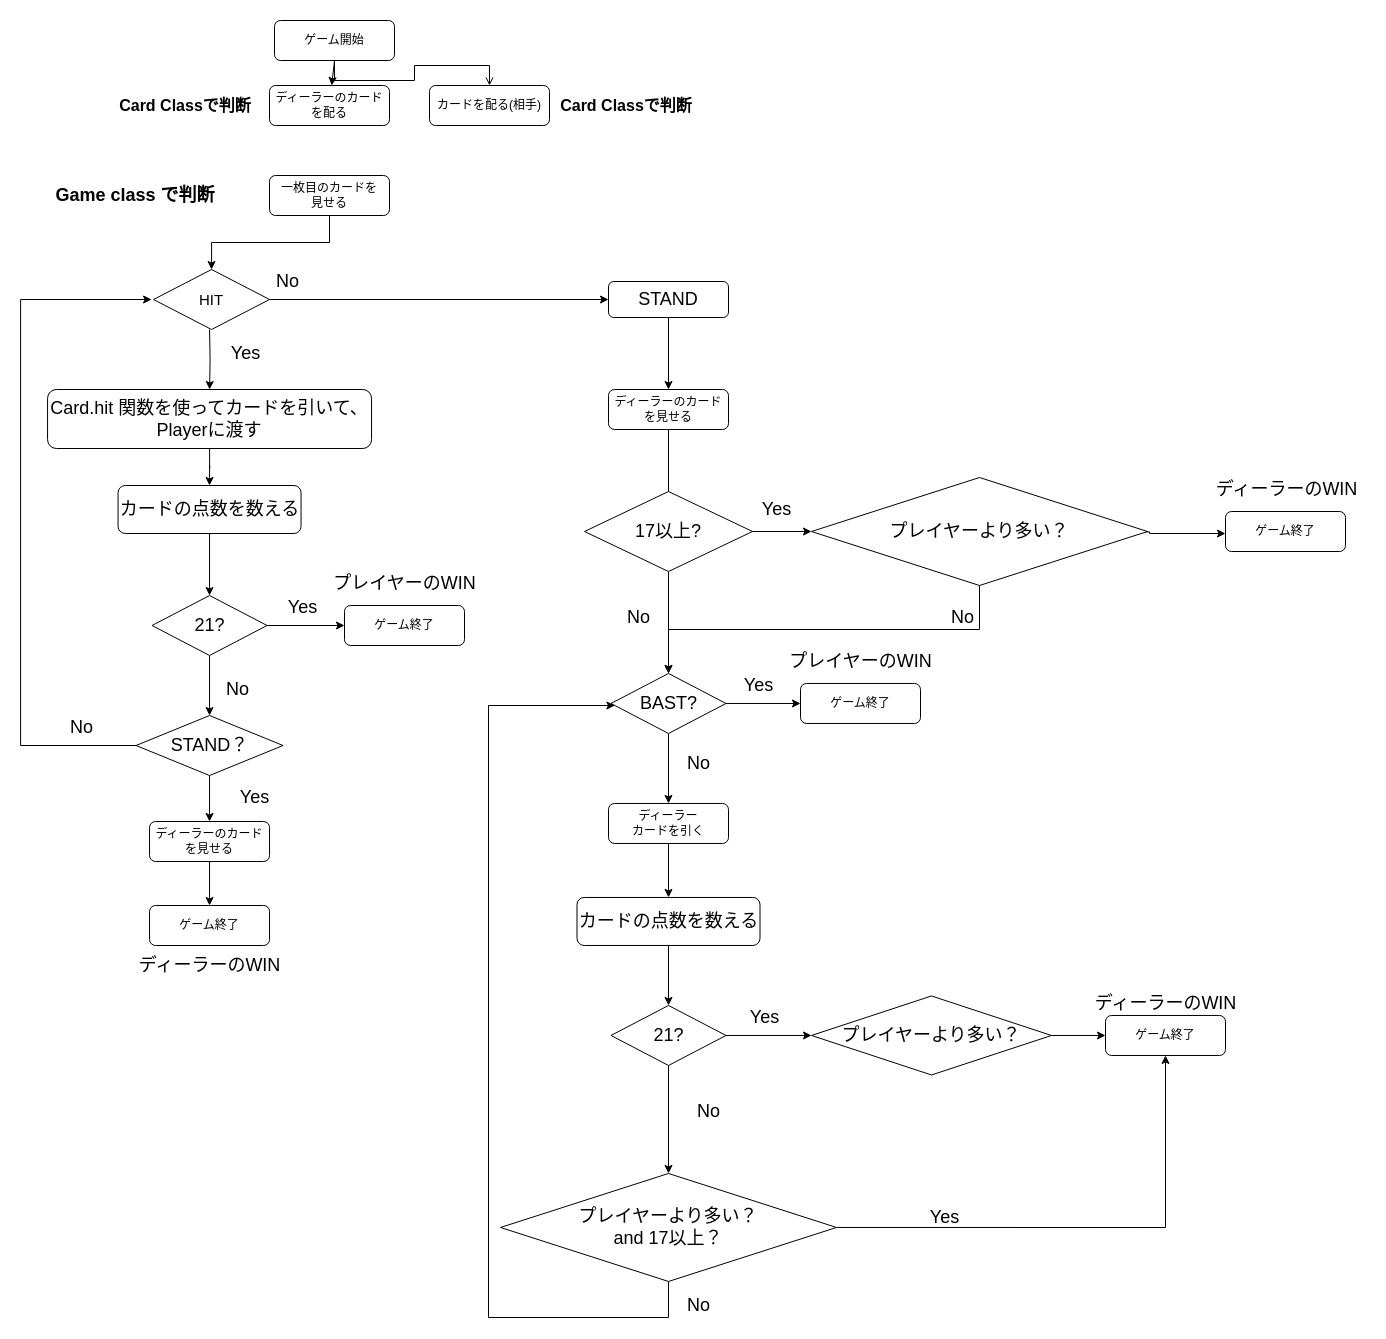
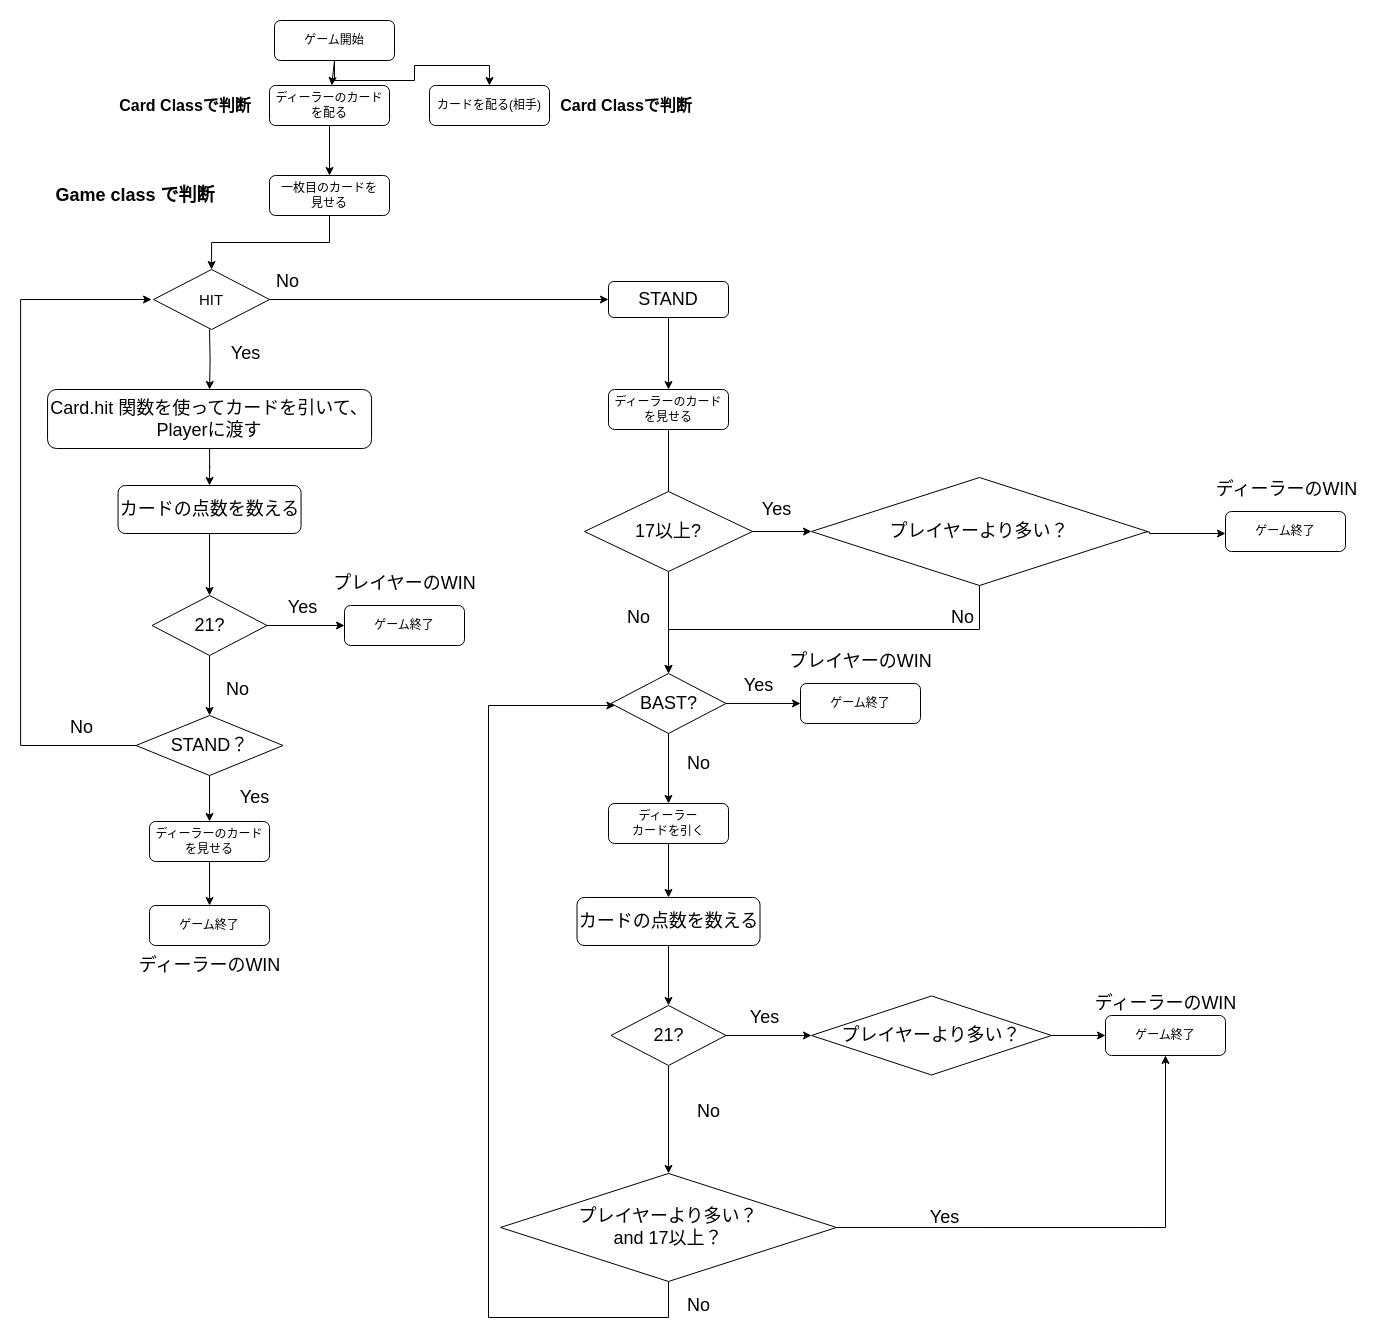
  <mxCell id="0" />
  <mxCell id="1" parent="0" />
- <mxCell id="2" style="edgeStyle=orthogonalEdgeStyle;rounded=0;orthogonalLoop=1;jettySize=auto;html=1;exitX=0.5;exitY=1;exitDx=0;exitDy=0;entryX=0.5;entryY=0;entryDx=0;entryDy=0;endArrow=open;" edge="1" parent="1" source="3" target="4"><mxGeometry relative="1" as="geometry" /></mxCell>
+ <mxCell id="2" style="edgeStyle=orthogonalEdgeStyle;rounded=0;orthogonalLoop=1;jettySize=auto;html=1;exitX=0.5;exitY=1;exitDx=0;exitDy=0;entryX=0.5;entryY=0;entryDx=0;entryDy=0;" edge="1" parent="1" source="3" target="4"><mxGeometry relative="1" as="geometry" /></mxCell>
  <mxCell id="3" value="ゲーム開始" style="rounded=1;whiteSpace=wrap;html=1;" vertex="1" parent="1"><mxGeometry x="274" y="20" width="120" height="40" as="geometry" /></mxCell>
  <mxCell id="4" value="カードを配る(相手)" style="rounded=1;whiteSpace=wrap;html=1;" vertex="1" parent="1"><mxGeometry x="429" y="85" width="120" height="40" as="geometry" /></mxCell>
  <mxCell id="5" value="&lt;b&gt;&lt;font style=&quot;font-size: 16px&quot;&gt;Card Classで判断&lt;/font&gt;&lt;/b&gt;" style="text;html=1;strokeColor=none;fillColor=none;align=center;verticalAlign=middle;whiteSpace=wrap;rounded=0;" vertex="1" parent="1"><mxGeometry x="559" y="88.5" width="134" height="33" as="geometry" /></mxCell>
  <mxCell id="6" value="ディーラーのカード&lt;br&gt;を配る" style="rounded=1;whiteSpace=wrap;html=1;" vertex="1" parent="1"><mxGeometry x="269" y="85" width="120" height="40" as="geometry" /></mxCell>
  <mxCell id="7" value="" style="endArrow=classic;html=1;exitX=0.5;exitY=1;exitDx=0;exitDy=0;" edge="1" parent="1" source="3" target="6"><mxGeometry width="50" height="50" relative="1" as="geometry"><mxPoint x="529" y="335" as="sourcePoint" /><mxPoint x="579" y="285" as="targetPoint" /></mxGeometry></mxCell>
  <mxCell id="8" value="&lt;b&gt;&lt;font style=&quot;font-size: 16px&quot;&gt;Card Classで判断&lt;/font&gt;&lt;/b&gt;" style="text;html=1;strokeColor=none;fillColor=none;align=center;verticalAlign=middle;whiteSpace=wrap;rounded=0;" vertex="1" parent="1"><mxGeometry x="110" y="88.5" width="150" height="33" as="geometry" /></mxCell>
  <mxCell id="9" style="edgeStyle=orthogonalEdgeStyle;rounded=0;orthogonalLoop=1;jettySize=auto;html=1;entryX=0.5;entryY=0;entryDx=0;entryDy=0;fontSize=18;" edge="1" parent="1" source="10" target="14"><mxGeometry relative="1" as="geometry" /></mxCell>
  <mxCell id="10" value="一枚目のカードを&lt;br&gt;見せる" style="rounded=1;whiteSpace=wrap;html=1;" vertex="1" parent="1"><mxGeometry x="269" y="175" width="120" height="40" as="geometry" /></mxCell>
+ <mxCell id="11" value="" style="endArrow=classic;html=1;exitX=0.5;exitY=1;exitDx=0;exitDy=0;entryX=0.5;entryY=0;entryDx=0;entryDy=0;" edge="1" parent="1" source="6" target="10"><mxGeometry width="50" height="50" relative="1" as="geometry"><mxPoint x="419" y="385" as="sourcePoint" /><mxPoint x="469" y="335" as="targetPoint" /></mxGeometry></mxCell>
  <mxCell id="12" value="&lt;b style=&quot;font-size: 18px;&quot;&gt;&lt;font style=&quot;font-size: 18px;&quot;&gt;Game class で判断&lt;/font&gt;&lt;/b&gt;" style="text;html=1;strokeColor=none;fillColor=none;align=center;verticalAlign=middle;whiteSpace=wrap;rounded=0;fontSize=18;" vertex="1" parent="1"><mxGeometry x="51" y="171.5" width="168" height="47" as="geometry" /></mxCell>
  <mxCell id="13" style="edgeStyle=orthogonalEdgeStyle;rounded=0;orthogonalLoop=1;jettySize=auto;html=1;fontSize=18;" edge="1" parent="1" target="21"><mxGeometry relative="1" as="geometry"><mxPoint x="209.06" y="413" as="targetPoint" /><mxPoint x="209.06" y="329" as="sourcePoint" /></mxGeometry></mxCell>
  <mxCell id="14" value="&lt;font style=&quot;font-size: 15px&quot;&gt;HIT&lt;/font&gt;" style="rhombus;whiteSpace=wrap;html=1;fontSize=18;" vertex="1" parent="1"><mxGeometry x="153.06" y="269" width="116" height="60" as="geometry" /></mxCell>
  <mxCell id="15" value="" style="endArrow=classic;html=1;fontSize=18;exitX=1;exitY=0.5;exitDx=0;exitDy=0;" edge="1" parent="1" source="14" target="18"><mxGeometry width="50" height="50" relative="1" as="geometry"><mxPoint x="285" y="199" as="sourcePoint" /><mxPoint x="453" y="299" as="targetPoint" /></mxGeometry></mxCell>
  <mxCell id="16" value="No&lt;br&gt;" style="text;html=1;align=center;verticalAlign=middle;resizable=0;points=[];autosize=1;strokeColor=none;fontSize=18;" vertex="1" parent="1"><mxGeometry x="269.06" y="269" width="36" height="24" as="geometry" /></mxCell>
  <mxCell id="17" style="edgeStyle=orthogonalEdgeStyle;rounded=0;orthogonalLoop=1;jettySize=auto;html=1;entryX=0.5;entryY=0;entryDx=0;entryDy=0;fontSize=18;" edge="1" parent="1" source="18" target="31"><mxGeometry relative="1" as="geometry" /></mxCell>
  <mxCell id="18" value="STAND" style="rounded=1;whiteSpace=wrap;html=1;fontSize=18;" vertex="1" parent="1"><mxGeometry x="608" y="281" width="120" height="36" as="geometry" /></mxCell>
  <mxCell id="19" value="Yes" style="text;html=1;align=center;verticalAlign=middle;resizable=0;points=[];autosize=1;strokeColor=none;fontSize=18;" vertex="1" parent="1"><mxGeometry x="221.06" y="341" width="48" height="24" as="geometry" /></mxCell>
  <mxCell id="20" style="edgeStyle=orthogonalEdgeStyle;rounded=0;orthogonalLoop=1;jettySize=auto;html=1;entryX=0.5;entryY=0;entryDx=0;entryDy=0;fontSize=18;" edge="1" parent="1" source="21" target="27"><mxGeometry relative="1" as="geometry" /></mxCell>
  <mxCell id="21" value="Card.hit 関数を使ってカードを引いて、Playerに渡す" style="rounded=1;whiteSpace=wrap;html=1;fontSize=18;" vertex="1" parent="1"><mxGeometry x="47.06" y="389" width="324" height="59" as="geometry" /></mxCell>
  <mxCell id="22" style="edgeStyle=orthogonalEdgeStyle;rounded=0;orthogonalLoop=1;jettySize=auto;html=1;fontSize=18;entryX=0;entryY=0.5;entryDx=0;entryDy=0;exitX=0;exitY=0.5;exitDx=0;exitDy=0;" edge="1" parent="1" source="24"><mxGeometry relative="1" as="geometry"><mxPoint x="151.06" y="299" as="targetPoint" /><Array as="points"><mxPoint x="20.06" y="745" /><mxPoint x="20.06" y="299" /></Array></mxGeometry></mxCell>
  <mxCell id="23" style="edgeStyle=orthogonalEdgeStyle;rounded=0;orthogonalLoop=1;jettySize=auto;html=1;entryX=0.5;entryY=0;entryDx=0;entryDy=0;fontSize=18;" edge="1" parent="1" source="24" target="30"><mxGeometry relative="1" as="geometry" /></mxCell>
  <mxCell id="24" value="STAND？" style="rhombus;whiteSpace=wrap;html=1;fontSize=18;" vertex="1" parent="1"><mxGeometry x="135.56" y="715" width="147" height="60" as="geometry" /></mxCell>
  <mxCell id="25" value="No" style="text;html=1;align=center;verticalAlign=middle;resizable=0;points=[];autosize=1;strokeColor=none;fontSize=18;" vertex="1" parent="1"><mxGeometry x="63.06" y="715" width="36" height="24" as="geometry" /></mxCell>
  <mxCell id="26" style="edgeStyle=orthogonalEdgeStyle;rounded=0;orthogonalLoop=1;jettySize=auto;html=1;fontSize=18;" edge="1" parent="1" source="27" target="39"><mxGeometry relative="1" as="geometry" /></mxCell>
  <mxCell id="27" value="カードの点数を数える" style="rounded=1;whiteSpace=wrap;html=1;fontSize=18;" vertex="1" parent="1"><mxGeometry x="117.56" y="485" width="183" height="48" as="geometry" /></mxCell>
  <mxCell id="28" value="ゲーム終了" style="rounded=1;whiteSpace=wrap;html=1;" vertex="1" parent="1"><mxGeometry x="149.06" y="905" width="120" height="40" as="geometry" /></mxCell>
  <mxCell id="29" style="edgeStyle=orthogonalEdgeStyle;rounded=0;orthogonalLoop=1;jettySize=auto;html=1;entryX=0.5;entryY=0;entryDx=0;entryDy=0;fontSize=18;" edge="1" parent="1" source="30" target="28"><mxGeometry relative="1" as="geometry" /></mxCell>
  <mxCell id="30" value="ディーラーのカードを見せる" style="rounded=1;whiteSpace=wrap;html=1;" vertex="1" parent="1"><mxGeometry x="149.06" y="821" width="120" height="40" as="geometry" /></mxCell>
  <mxCell id="31" value="ディーラーのカードを見せる" style="rounded=1;whiteSpace=wrap;html=1;" vertex="1" parent="1"><mxGeometry x="608" y="389" width="120" height="40" as="geometry" /></mxCell>
  <mxCell id="32" style="edgeStyle=orthogonalEdgeStyle;rounded=0;orthogonalLoop=1;jettySize=auto;html=1;fontSize=18;exitX=0.5;exitY=1;exitDx=0;exitDy=0;" edge="1" parent="1" source="66" target="36"><mxGeometry relative="1" as="geometry"><mxPoint x="668" y="612.97" as="sourcePoint" /></mxGeometry></mxCell>
  <mxCell id="33" value="" style="endArrow=classic;html=1;fontSize=18;exitX=0.5;exitY=1;exitDx=0;exitDy=0;" edge="1" parent="1" source="31"><mxGeometry width="50" height="50" relative="1" as="geometry"><mxPoint x="548" y="595" as="sourcePoint" /><mxPoint x="668" y="509" as="targetPoint" /></mxGeometry></mxCell>
  <mxCell id="34" style="edgeStyle=orthogonalEdgeStyle;rounded=0;orthogonalLoop=1;jettySize=auto;html=1;fontSize=18;" edge="1" parent="1" source="36" target="44"><mxGeometry relative="1" as="geometry"><mxPoint x="668" y="792.97" as="targetPoint" /></mxGeometry></mxCell>
  <mxCell id="35" style="edgeStyle=orthogonalEdgeStyle;rounded=0;orthogonalLoop=1;jettySize=auto;html=1;fontSize=18;" edge="1" parent="1" source="36" target="41"><mxGeometry relative="1" as="geometry"><mxPoint x="819" y="702.97" as="targetPoint" /></mxGeometry></mxCell>
  <mxCell id="36" value="BAST?" style="rhombus;whiteSpace=wrap;html=1;fontSize=18;" vertex="1" parent="1"><mxGeometry x="610.5" y="672.97" width="115" height="60" as="geometry" /></mxCell>
  <mxCell id="37" style="edgeStyle=orthogonalEdgeStyle;rounded=0;orthogonalLoop=1;jettySize=auto;html=1;entryX=0.5;entryY=0;entryDx=0;entryDy=0;fontSize=18;" edge="1" parent="1" source="39" target="24"><mxGeometry relative="1" as="geometry" /></mxCell>
  <mxCell id="38" style="edgeStyle=orthogonalEdgeStyle;rounded=0;orthogonalLoop=1;jettySize=auto;html=1;fontSize=18;" edge="1" parent="1" source="39" target="46"><mxGeometry relative="1" as="geometry"><mxPoint x="320.06" y="625" as="targetPoint" /></mxGeometry></mxCell>
  <mxCell id="39" value="21?" style="rhombus;whiteSpace=wrap;html=1;fontSize=18;" vertex="1" parent="1"><mxGeometry x="151.56" y="595" width="115" height="60" as="geometry" /></mxCell>
  <mxCell id="40" value="ディーラーのWIN" style="text;html=1;align=center;verticalAlign=middle;resizable=0;points=[];autosize=1;strokeColor=none;fontSize=18;" vertex="1" parent="1"><mxGeometry x="131.06" y="953" width="156" height="24" as="geometry" /></mxCell>
  <mxCell id="41" value="ゲーム終了" style="rounded=1;whiteSpace=wrap;html=1;" vertex="1" parent="1"><mxGeometry x="800" y="682.97" width="120" height="40" as="geometry" /></mxCell>
  <mxCell id="42" value="プレイヤーのWIN" style="text;html=1;align=center;verticalAlign=middle;resizable=0;points=[];autosize=1;strokeColor=none;fontSize=18;" vertex="1" parent="1"><mxGeometry x="782" y="648.97" width="156" height="24" as="geometry" /></mxCell>
  <mxCell id="43" style="edgeStyle=orthogonalEdgeStyle;rounded=0;orthogonalLoop=1;jettySize=auto;html=1;fontSize=18;" edge="1" parent="1" source="44" target="54"><mxGeometry relative="1" as="geometry" /></mxCell>
  <mxCell id="44" value="ディーラー&lt;br&gt;カードを引く" style="rounded=1;whiteSpace=wrap;html=1;" vertex="1" parent="1"><mxGeometry x="608" y="802.97" width="120" height="40" as="geometry" /></mxCell>
  <mxCell id="45" value="No" style="text;html=1;align=center;verticalAlign=middle;resizable=0;points=[];autosize=1;strokeColor=none;fontSize=18;" vertex="1" parent="1"><mxGeometry x="219.06" y="677" width="36" height="24" as="geometry" /></mxCell>
  <mxCell id="46" value="ゲーム終了" style="rounded=1;whiteSpace=wrap;html=1;" vertex="1" parent="1"><mxGeometry x="344" y="605" width="120" height="40" as="geometry" /></mxCell>
  <mxCell id="47" value="プレイヤーのWIN" style="text;html=1;align=center;verticalAlign=middle;resizable=0;points=[];autosize=1;strokeColor=none;fontSize=18;" vertex="1" parent="1"><mxGeometry x="326" y="571" width="156" height="24" as="geometry" /></mxCell>
  <mxCell id="48" style="edgeStyle=orthogonalEdgeStyle;rounded=0;orthogonalLoop=1;jettySize=auto;html=1;fontSize=18;exitX=0.5;exitY=1;exitDx=0;exitDy=0;" edge="1" parent="1" source="64" target="36"><mxGeometry relative="1" as="geometry"><mxPoint x="596" y="728.97" as="targetPoint" /><mxPoint x="668" y="1352.97" as="sourcePoint" /><Array as="points"><mxPoint x="668" y="1316.97" /><mxPoint x="488" y="1316.97" /><mxPoint x="488" y="704.97" /></Array></mxGeometry></mxCell>
  <mxCell id="49" style="edgeStyle=orthogonalEdgeStyle;rounded=0;orthogonalLoop=1;jettySize=auto;html=1;fontSize=18;entryX=0.5;entryY=0;entryDx=0;entryDy=0;" edge="1" parent="1" source="51" target="64"><mxGeometry relative="1" as="geometry"><mxPoint x="668.059" y="1124.97" as="targetPoint" /></mxGeometry></mxCell>
  <mxCell id="50" style="edgeStyle=orthogonalEdgeStyle;rounded=0;orthogonalLoop=1;jettySize=auto;html=1;fontSize=18;" edge="1" parent="1" source="51" target="76"><mxGeometry relative="1" as="geometry" /></mxCell>
  <mxCell id="51" value="21?" style="rhombus;whiteSpace=wrap;html=1;fontSize=18;" vertex="1" parent="1"><mxGeometry x="610.5" y="1004.97" width="115" height="60" as="geometry" /></mxCell>
  <mxCell id="52" value="ゲーム終了" style="rounded=1;whiteSpace=wrap;html=1;" vertex="1" parent="1"><mxGeometry x="1105" y="1014.97" width="120" height="40" as="geometry" /></mxCell>
  <mxCell id="53" style="edgeStyle=orthogonalEdgeStyle;rounded=0;orthogonalLoop=1;jettySize=auto;html=1;fontSize=18;" edge="1" parent="1" source="54" target="51"><mxGeometry relative="1" as="geometry" /></mxCell>
  <mxCell id="54" value="カードの点数を数える" style="rounded=1;whiteSpace=wrap;html=1;fontSize=18;" vertex="1" parent="1"><mxGeometry x="576.5" y="896.97" width="183" height="48" as="geometry" /></mxCell>
  <mxCell id="55" value="Yes" style="text;html=1;align=center;verticalAlign=middle;resizable=0;points=[];autosize=1;strokeColor=none;fontSize=18;" vertex="1" parent="1"><mxGeometry x="734" y="672.97" width="48" height="24" as="geometry" /></mxCell>
  <mxCell id="56" value="No" style="text;html=1;align=center;verticalAlign=middle;resizable=0;points=[];autosize=1;strokeColor=none;fontSize=18;" vertex="1" parent="1"><mxGeometry x="680" y="750.97" width="36" height="24" as="geometry" /></mxCell>
  <mxCell id="57" value="ディーラーのWIN" style="text;html=1;align=center;verticalAlign=middle;resizable=0;points=[];autosize=1;strokeColor=none;fontSize=18;" vertex="1" parent="1"><mxGeometry x="1087" y="990.97" width="156" height="24" as="geometry" /></mxCell>
  <mxCell id="58" value="Yes" style="text;html=1;align=center;verticalAlign=middle;resizable=0;points=[];autosize=1;strokeColor=none;fontSize=18;" vertex="1" parent="1"><mxGeometry x="740" y="1004.97" width="48" height="24" as="geometry" /></mxCell>
  <mxCell id="59" value="No" style="text;html=1;align=center;verticalAlign=middle;resizable=0;points=[];autosize=1;strokeColor=none;fontSize=18;" vertex="1" parent="1"><mxGeometry x="689.5" y="1098.97" width="36" height="24" as="geometry" /></mxCell>
  <mxCell id="60" style="edgeStyle=orthogonalEdgeStyle;rounded=0;orthogonalLoop=1;jettySize=auto;html=1;fontSize=18;exitX=1;exitY=0.5;exitDx=0;exitDy=0;" edge="1" parent="1" source="64" target="52"><mxGeometry relative="1" as="geometry"><mxPoint x="1046" y="1223" as="sourcePoint" /></mxGeometry></mxCell>
  <mxCell id="61" value="Yes" style="text;html=1;align=center;verticalAlign=middle;resizable=0;points=[];autosize=1;strokeColor=none;fontSize=18;" vertex="1" parent="1"><mxGeometry x="920" y="1205" width="48" height="24" as="geometry" /></mxCell>
  <mxCell id="62" value="No" style="text;html=1;align=center;verticalAlign=middle;resizable=0;points=[];autosize=1;strokeColor=none;fontSize=18;" vertex="1" parent="1"><mxGeometry x="680" y="1292.97" width="36" height="24" as="geometry" /></mxCell>
  <mxCell id="63" value="No" style="text;html=1;align=center;verticalAlign=middle;resizable=0;points=[];autosize=1;strokeColor=none;fontSize=18;" vertex="1" parent="1"><mxGeometry x="620" y="605" width="36" height="24" as="geometry" /></mxCell>
  <mxCell id="64" value="&lt;span&gt;プレイヤーより多い？&lt;/span&gt;&lt;br&gt;&lt;span&gt;and 17以上？&lt;/span&gt;" style="rhombus;whiteSpace=wrap;html=1;fontSize=18;" vertex="1" parent="1"><mxGeometry x="500" y="1172.97" width="336" height="108" as="geometry" /></mxCell>
  <mxCell id="65" style="edgeStyle=orthogonalEdgeStyle;rounded=0;orthogonalLoop=1;jettySize=auto;html=1;fontSize=18;" edge="1" parent="1" source="66" target="69"><mxGeometry relative="1" as="geometry"><mxPoint x="824" y="531" as="targetPoint" /></mxGeometry></mxCell>
  <mxCell id="66" value="17以上?" style="rhombus;whiteSpace=wrap;html=1;fontSize=18;" vertex="1" parent="1"><mxGeometry x="584" y="491" width="168" height="80" as="geometry" /></mxCell>
  <mxCell id="67" style="edgeStyle=orthogonalEdgeStyle;rounded=0;orthogonalLoop=1;jettySize=auto;html=1;fontSize=18;exitX=0.5;exitY=1;exitDx=0;exitDy=0;" edge="1" parent="1" source="69" target="36"><mxGeometry relative="1" as="geometry"><mxPoint x="992" y="689" as="sourcePoint" /><Array as="points"><mxPoint x="979" y="629" /><mxPoint x="668" y="629" /></Array></mxGeometry></mxCell>
  <mxCell id="68" style="edgeStyle=orthogonalEdgeStyle;rounded=0;orthogonalLoop=1;jettySize=auto;html=1;fontSize=18;exitX=0.986;exitY=0.504;exitDx=0;exitDy=0;exitPerimeter=0;" edge="1" parent="1" source="69" target="72"><mxGeometry relative="1" as="geometry"><mxPoint x="1316" y="533" as="targetPoint" /><mxPoint x="1184" y="533" as="sourcePoint" /><Array as="points"><mxPoint x="1149" y="531" /><mxPoint x="1149" y="533" /></Array></mxGeometry></mxCell>
  <mxCell id="69" value="&lt;span&gt;プレイヤーより多い？&lt;/span&gt;" style="rhombus;whiteSpace=wrap;html=1;fontSize=18;" vertex="1" parent="1"><mxGeometry x="811" y="477" width="336" height="108" as="geometry" /></mxCell>
  <mxCell id="70" value="No" style="text;html=1;align=center;verticalAlign=middle;resizable=0;points=[];autosize=1;strokeColor=none;fontSize=18;" vertex="1" parent="1"><mxGeometry x="944" y="605" width="36" height="24" as="geometry" /></mxCell>
  <mxCell id="71" value="Yes" style="text;html=1;align=center;verticalAlign=middle;resizable=0;points=[];autosize=1;strokeColor=none;fontSize=18;" vertex="1" parent="1"><mxGeometry x="752" y="497" width="48" height="24" as="geometry" /></mxCell>
  <mxCell id="72" value="ゲーム終了" style="rounded=1;whiteSpace=wrap;html=1;" vertex="1" parent="1"><mxGeometry x="1225" y="511" width="120" height="40" as="geometry" /></mxCell>
  <mxCell id="73" value="ディーラーのWIN" style="text;html=1;align=center;verticalAlign=middle;resizable=0;points=[];autosize=1;strokeColor=none;fontSize=18;" vertex="1" parent="1"><mxGeometry x="1208" y="477" width="156" height="24" as="geometry" /></mxCell>
  <mxCell id="74" value="Yes" style="text;html=1;align=center;verticalAlign=middle;resizable=0;points=[];autosize=1;strokeColor=none;fontSize=18;" vertex="1" parent="1"><mxGeometry x="278" y="595" width="48" height="24" as="geometry" /></mxCell>
  <mxCell id="75" style="edgeStyle=orthogonalEdgeStyle;rounded=0;orthogonalLoop=1;jettySize=auto;html=1;fontSize=18;" edge="1" parent="1" source="76" target="52"><mxGeometry relative="1" as="geometry" /></mxCell>
  <mxCell id="76" value="&lt;span&gt;プレイヤーより多い？&lt;/span&gt;" style="rhombus;whiteSpace=wrap;html=1;fontSize=18;" vertex="1" parent="1"><mxGeometry x="811" y="995.47" width="240" height="79" as="geometry" /></mxCell>
  <mxCell id="77" value="Yes" style="text;html=1;align=center;verticalAlign=middle;resizable=0;points=[];autosize=1;strokeColor=none;fontSize=18;" vertex="1" parent="1"><mxGeometry x="230" y="785" width="48" height="24" as="geometry" /></mxCell>
